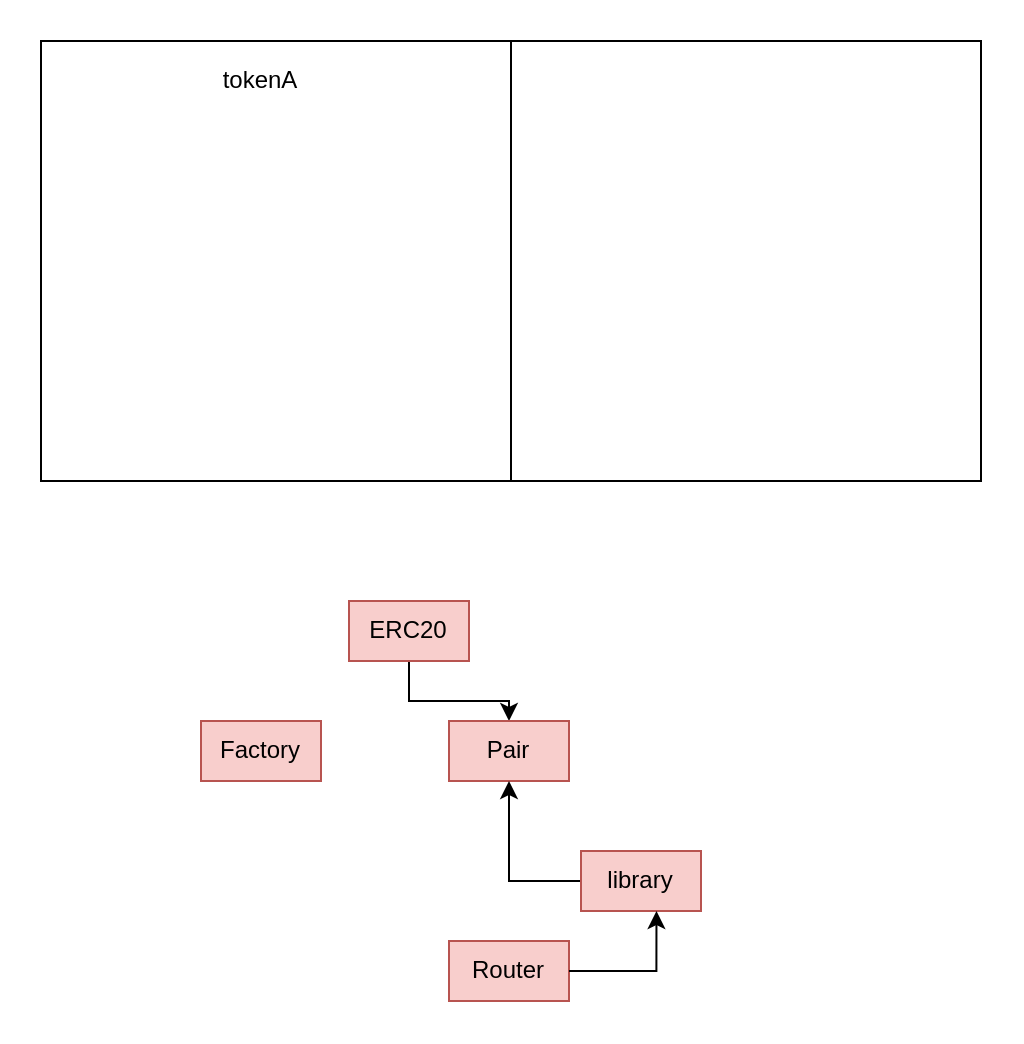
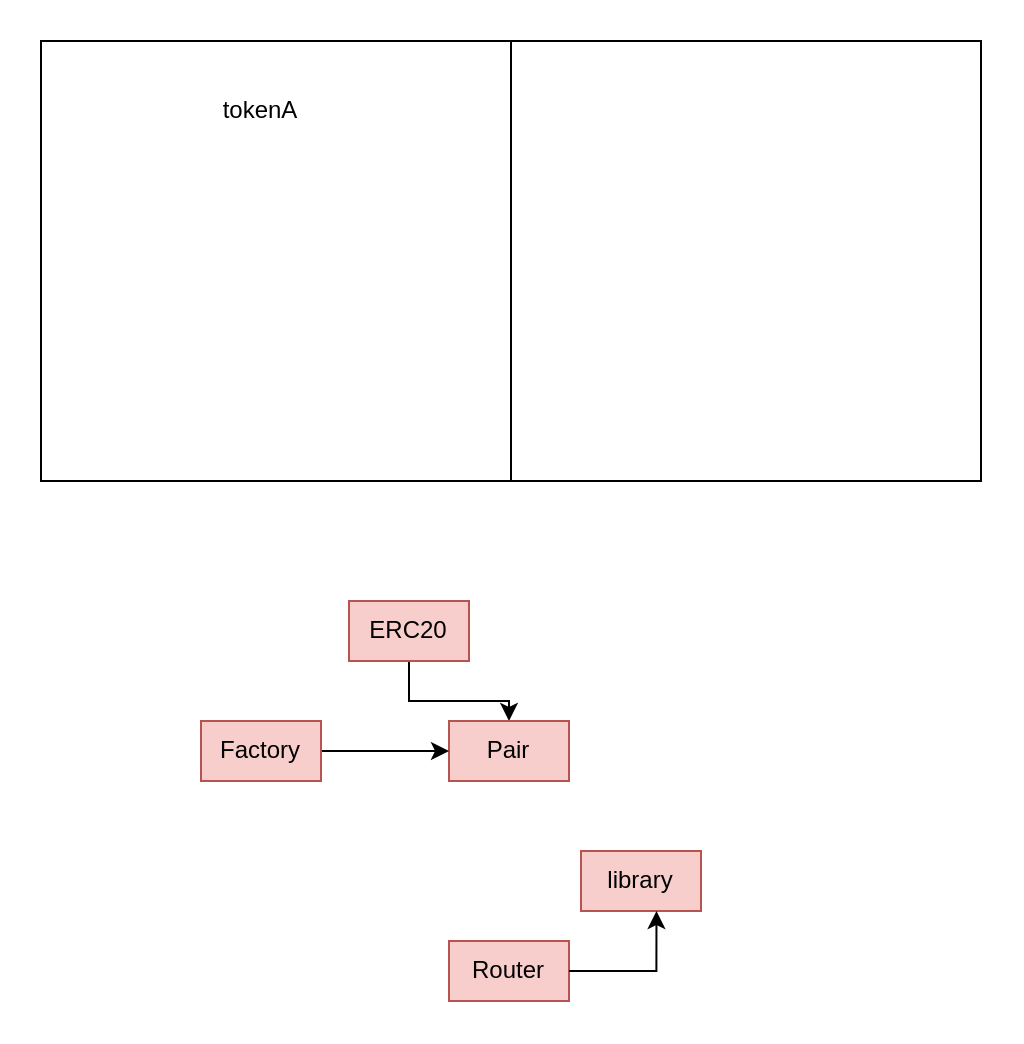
  <mxCell id="0" />
  <mxCell id="1" parent="0" />
  <mxCell id="2" value="" style="rounded=0;whiteSpace=wrap;html=1;" vertex="1" parent="1"><mxGeometry x="20" y="20" width="470" height="220" as="geometry" /></mxCell>
  <mxCell id="3" value="" style="endArrow=none;html=1;rounded=0;exitX=0.5;exitY=1;exitDx=0;exitDy=0;entryX=0.5;entryY=0;entryDx=0;entryDy=0;" edge="1" parent="1" source="2" target="2"><mxGeometry width="50" height="50" relative="1" as="geometry"><mxPoint x="210" y="-40" as="sourcePoint" /><mxPoint x="260" y="-90" as="targetPoint" /></mxGeometry></mxCell>
- <mxCell id="4" value="tokenA" style="text;html=1;align=center;verticalAlign=middle;whiteSpace=wrap;rounded=0;" vertex="1" parent="1"><mxGeometry x="100" y="25" width="60" height="30" as="geometry" /></mxCell>
+ <mxCell id="4" value="tokenA" style="text;html=1;align=center;verticalAlign=middle;whiteSpace=wrap;rounded=0;" vertex="1" parent="1"><mxGeometry x="100" y="40" width="60" height="30" as="geometry" /></mxCell>
  <mxCell id="5" style="edgeStyle=orthogonalEdgeStyle;rounded=0;orthogonalLoop=1;jettySize=auto;html=1;entryX=0.5;entryY=0;entryDx=0;entryDy=0;" edge="1" parent="1" source="6" target="7"><mxGeometry relative="1" as="geometry" /></mxCell>
  <mxCell id="6" value="ERC20" style="text;html=1;align=center;verticalAlign=middle;whiteSpace=wrap;rounded=0;fillColor=#f8cecc;strokeColor=#b85450;" vertex="1" parent="1"><mxGeometry x="174" y="300" width="60" height="30" as="geometry" /></mxCell>
  <mxCell id="7" value="Pair" style="text;html=1;align=center;verticalAlign=middle;whiteSpace=wrap;rounded=0;fillColor=#f8cecc;strokeColor=#b85450;" vertex="1" parent="1"><mxGeometry x="224" y="360" width="60" height="30" as="geometry" /></mxCell>
+ <mxCell id="8" style="edgeStyle=orthogonalEdgeStyle;rounded=0;orthogonalLoop=1;jettySize=auto;html=1;entryX=0;entryY=0.5;entryDx=0;entryDy=0;" edge="1" parent="1" source="9" target="7"><mxGeometry relative="1" as="geometry" /></mxCell>
  <mxCell id="9" value="Factory" style="text;html=1;align=center;verticalAlign=middle;whiteSpace=wrap;rounded=0;fillColor=#f8cecc;strokeColor=#b85450;" vertex="1" parent="1"><mxGeometry x="100" y="360" width="60" height="30" as="geometry" /></mxCell>
  <mxCell id="10" value="Router" style="text;html=1;align=center;verticalAlign=middle;whiteSpace=wrap;rounded=0;fillColor=#f8cecc;strokeColor=#b85450;" vertex="1" parent="1"><mxGeometry x="224" y="470" width="60" height="30" as="geometry" /></mxCell>
- <mxCell id="11" style="edgeStyle=orthogonalEdgeStyle;rounded=0;orthogonalLoop=1;jettySize=auto;html=1;entryX=0.5;entryY=1;entryDx=0;entryDy=0;" edge="1" parent="1" source="12" target="7"><mxGeometry relative="1" as="geometry" /></mxCell>
  <mxCell id="12" value="library" style="text;html=1;align=center;verticalAlign=middle;whiteSpace=wrap;rounded=0;fillColor=#f8cecc;strokeColor=#b85450;" vertex="1" parent="1"><mxGeometry x="290" y="425" width="60" height="30" as="geometry" /></mxCell>
  <mxCell id="13" style="edgeStyle=orthogonalEdgeStyle;rounded=0;orthogonalLoop=1;jettySize=auto;html=1;entryX=0.629;entryY=1;entryDx=0;entryDy=0;entryPerimeter=0;" edge="1" parent="1" source="10" target="12"><mxGeometry relative="1" as="geometry" /></mxCell>
